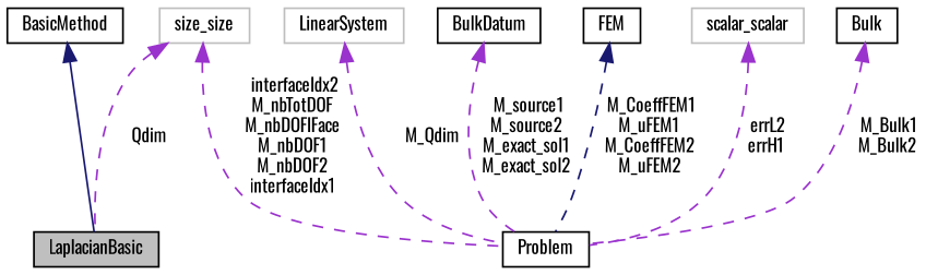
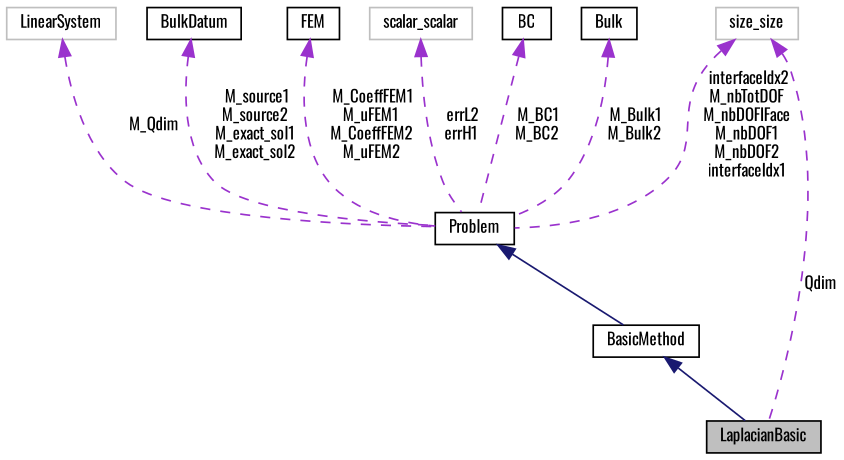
  digraph {
    fontname=Oswald
    node [color=black fillcolor=white fontname=Oswald fontsize=10 shape=record style=filled]
    edge [color=darkorchid3 dir=back fontname=Oswald fontsize=10 labelfontname=Helvetica labelfontsize=10 style=dashed]
    n1 [fillcolor=grey75 fontcolor=black height=0.2 label=LaplacianBasic width=0.4]
    n2 [height=0.2 label=BasicMethod width=0.4]
    n3 [height=0.2 label=Problem width=0.4]
+   n4 [height=0.2 label=BC width=0.4]
    n5 [color=grey75 height=0.2 label=LinearSystem width=0.4]
    n6 [height=0.2 label=BulkDatum width=0.4]
    n7 [height=0.2 label=FEM width=0.4]
    n8 [color=grey75 height=0.2 label=scalar_scalar width=0.4]
    n9 [color=grey75 height=0.2 label=size_size width=0.4]
    n10 [height=0.2 label=Bulk width=0.4]
    n2 -> n1 [color=midnightblue style=solid]
+   n3 -> n2 [color=midnightblue style=solid]
+   n4 -> n3 [label=" M_BC1\nM_BC2"]
    n5 -> n3 [label=" M_Qdim"]
    n6 -> n3 [label=" M_source1\nM_source2\nM_exact_sol1\nM_exact_sol2"]
-   n7 -> n3 [color=midnightblue label=" M_CoeffFEM1\nM_uFEM1\nM_CoeffFEM2\nM_uFEM2"]
+   n7 -> n3 [label=" M_CoeffFEM1\nM_uFEM1\nM_CoeffFEM2\nM_uFEM2"]
    n8 -> n3 [label=" errL2\nerrH1"]
    n9 -> n1 [label=" Qdim"]
    n9 -> n3 [label=" interfaceIdx2\nM_nbTotDOF\nM_nbDOFIFace\nM_nbDOF1\nM_nbDOF2\ninterfaceIdx1"]
    n10 -> n3 [label=" M_Bulk1\nM_Bulk2"]
  }
